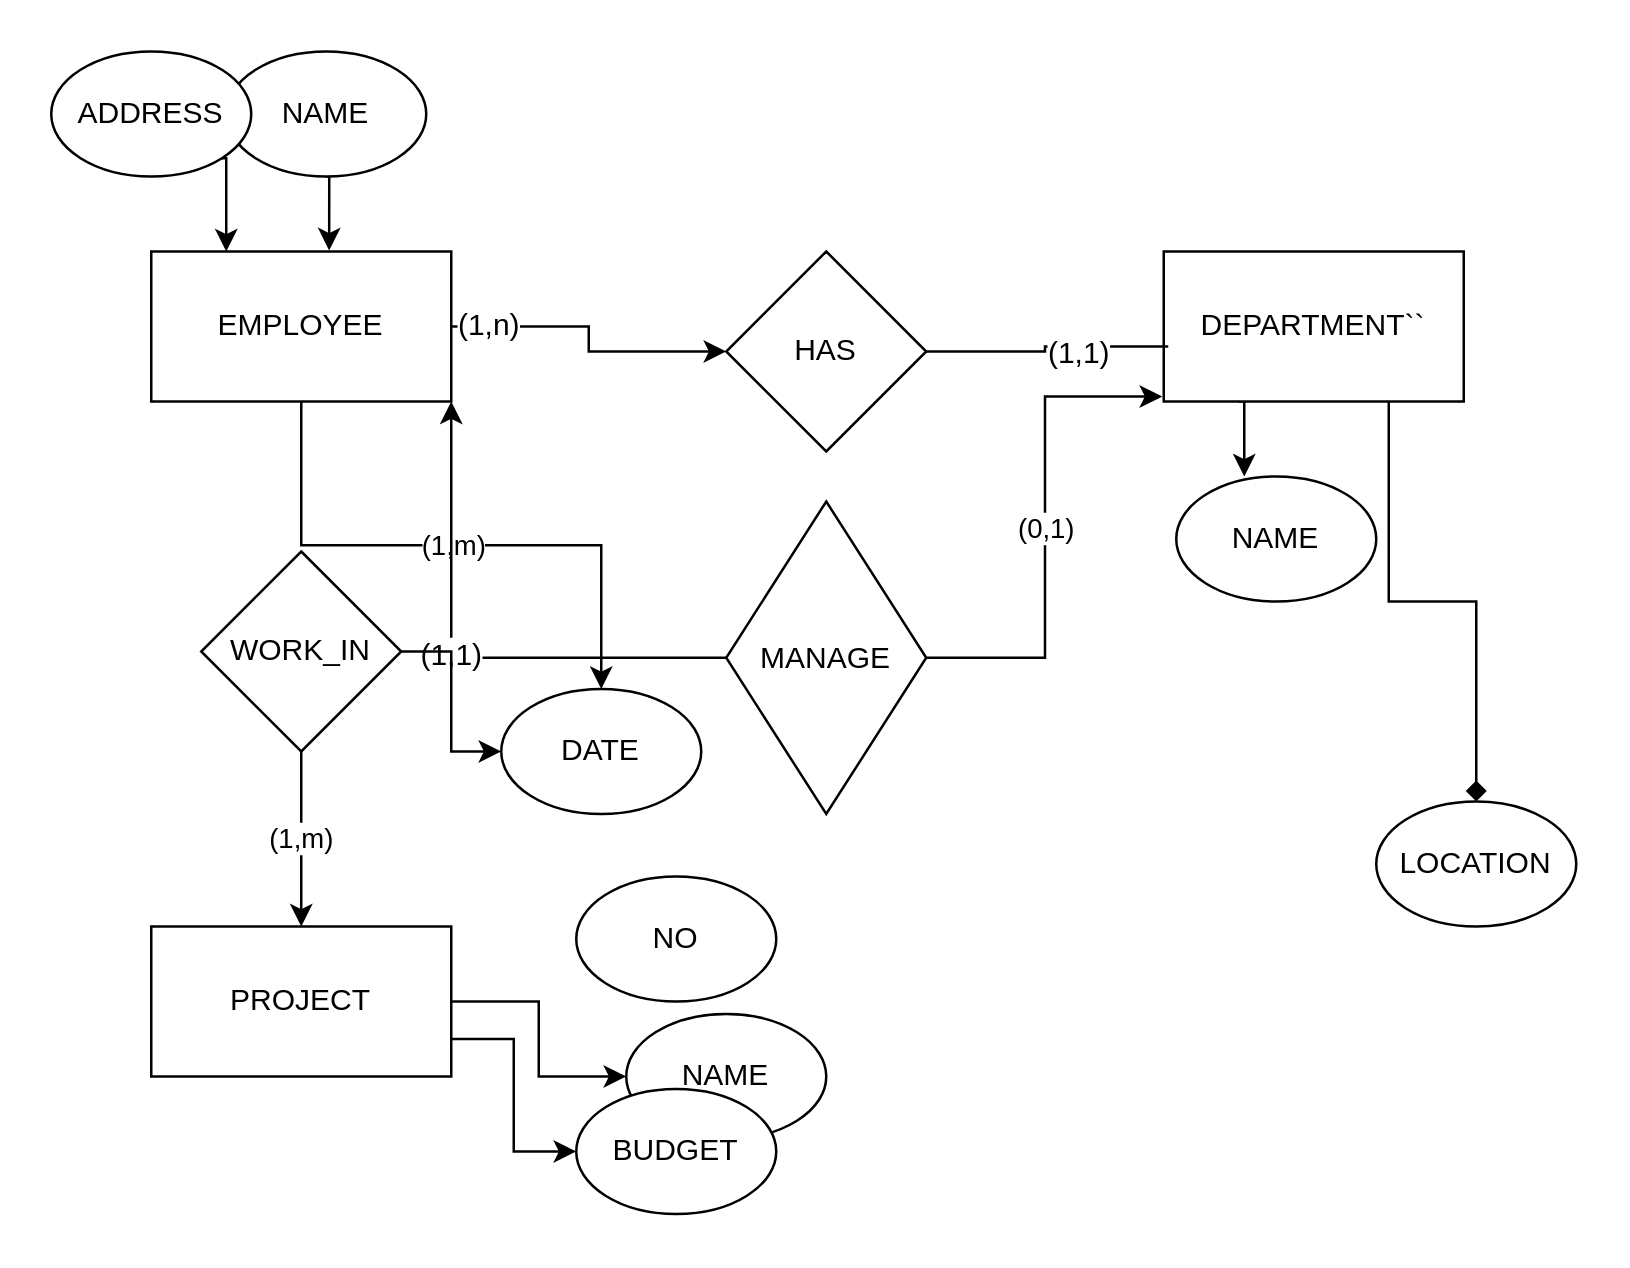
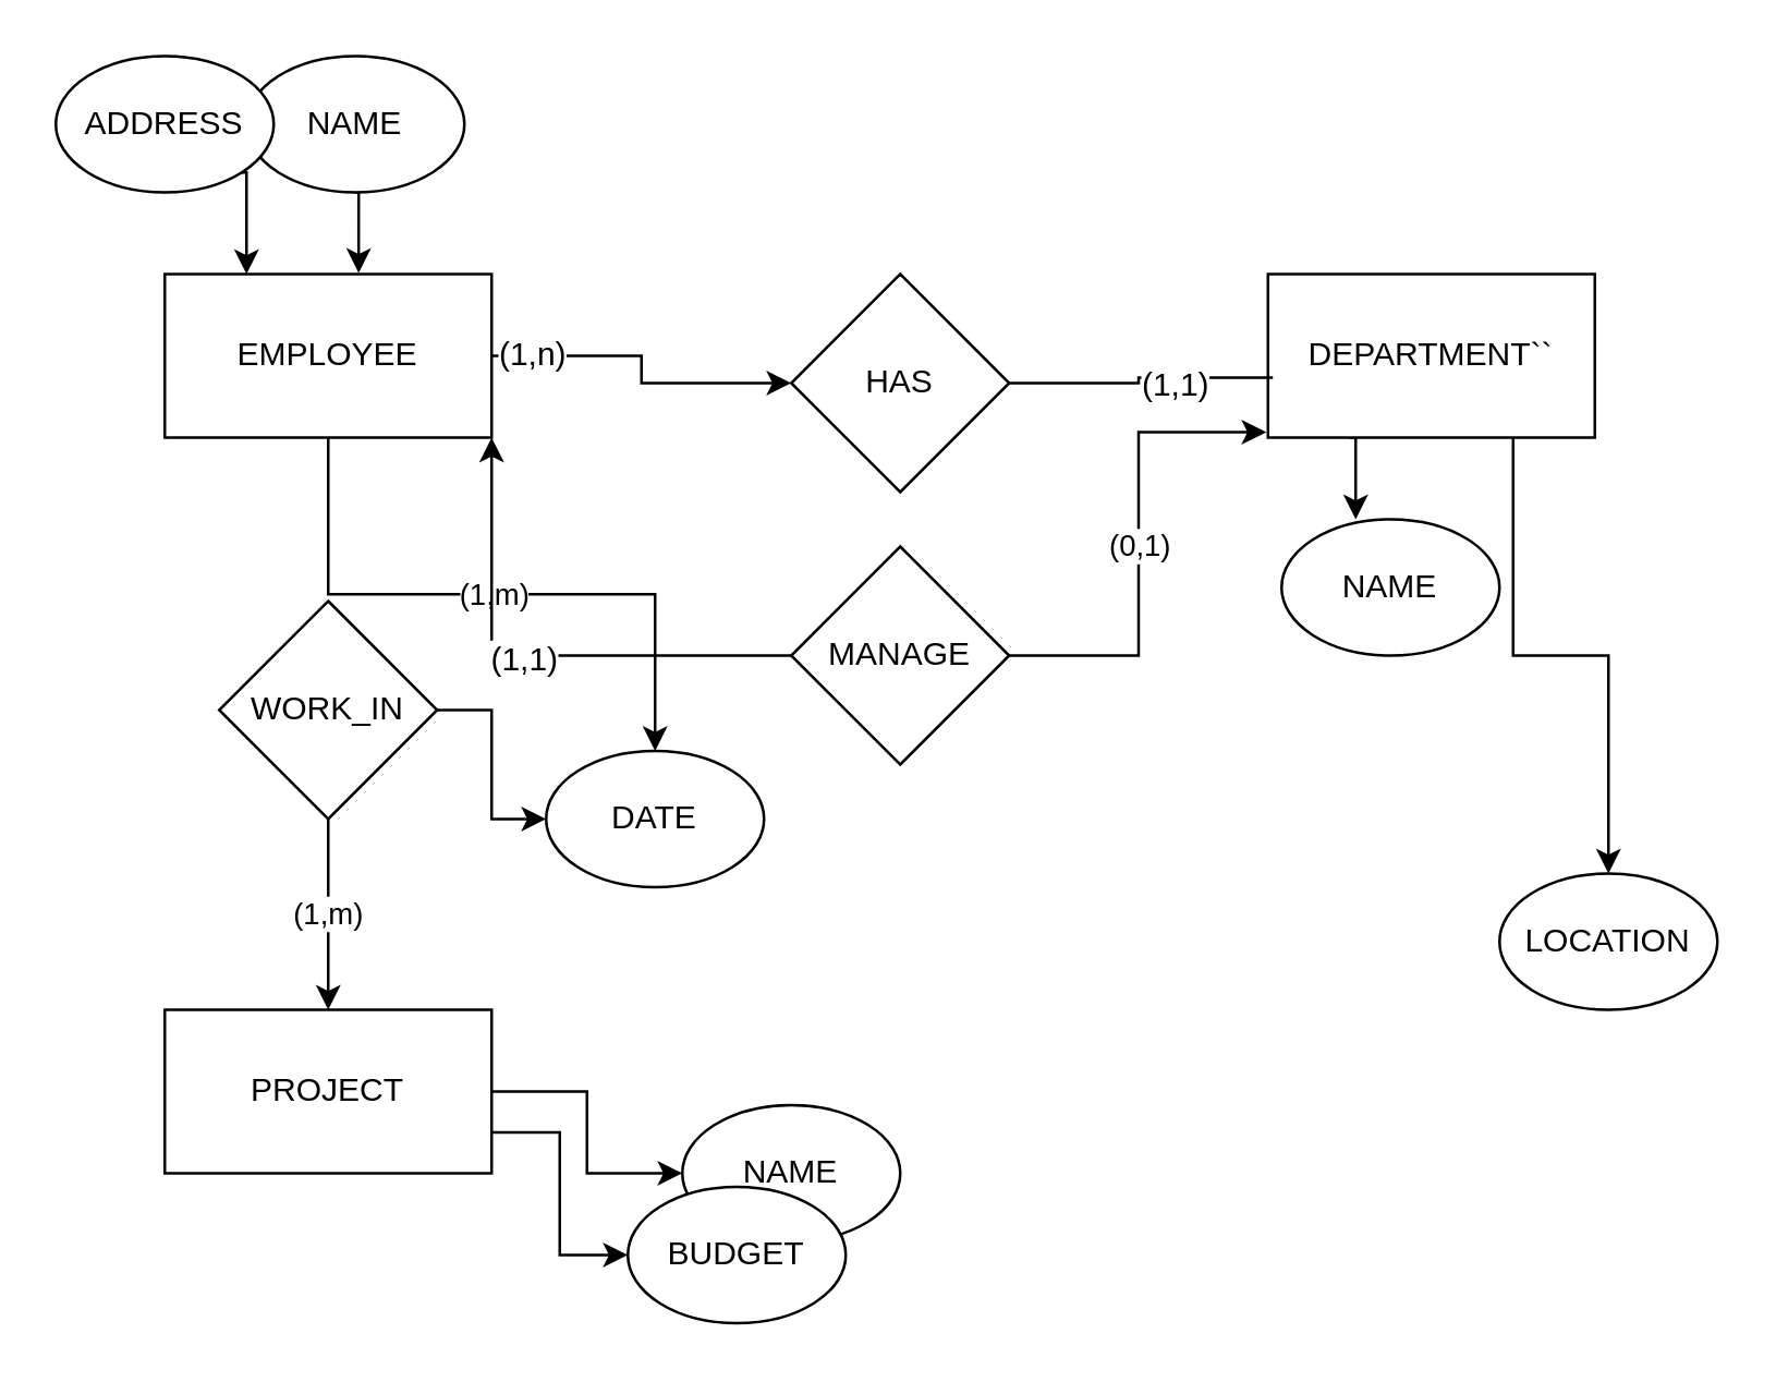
  <mxCell id="0" />
  <mxCell id="1" parent="0" />
  <mxCell id="2" style="edgeStyle=orthogonalEdgeStyle;rounded=0;orthogonalLoop=1;jettySize=auto;html=1;exitX=1;exitY=0.5;exitDx=0;exitDy=0;entryX=0;entryY=0.5;entryDx=0;entryDy=0;" edge="1" parent="1" source="5" target="14"><mxGeometry relative="1" as="geometry" /></mxCell>
  <mxCell id="3" value="(1,n)" style="text;html=1;resizable=0;points=[];align=center;verticalAlign=middle;labelBackgroundColor=#ffffff;" vertex="1" connectable="0" parent="2"><mxGeometry x="-0.773" y="1" relative="1" as="geometry"><mxPoint as="offset" /></mxGeometry></mxCell>
  <mxCell id="4" value="(1,m)" style="edgeStyle=orthogonalEdgeStyle;rounded=0;orthogonalLoop=1;jettySize=auto;html=1;exitX=0.5;exitY=1;exitDx=0;exitDy=0;" edge="1" parent="1" source="5" target="28"><mxGeometry relative="1" as="geometry" /></mxCell>
  <mxCell id="5" value="EMPLOYEE" style="rounded=0;whiteSpace=wrap;html=1;" vertex="1" parent="1"><mxGeometry x="60" y="100" width="120" height="60" as="geometry" /></mxCell>
  <mxCell id="6" style="edgeStyle=orthogonalEdgeStyle;rounded=0;orthogonalLoop=1;jettySize=auto;html=1;exitX=0.25;exitY=1;exitDx=0;exitDy=0;entryX=0.34;entryY=0;entryDx=0;entryDy=0;entryPerimeter=0;" edge="1" parent="1" source="8" target="26"><mxGeometry relative="1" as="geometry" /></mxCell>
- <mxCell id="7" style="edgeStyle=orthogonalEdgeStyle;rounded=0;orthogonalLoop=1;jettySize=auto;html=1;exitX=0.75;exitY=1;exitDx=0;exitDy=0;endArrow=diamond;" edge="1" parent="1" source="8" target="27"><mxGeometry relative="1" as="geometry" /></mxCell>
+ <mxCell id="7" style="edgeStyle=orthogonalEdgeStyle;rounded=0;orthogonalLoop=1;jettySize=auto;html=1;exitX=0.75;exitY=1;exitDx=0;exitDy=0;" edge="1" parent="1" source="8" target="27"><mxGeometry relative="1" as="geometry" /></mxCell>
  <mxCell id="8" value="DEPARTMENT``" style="rounded=0;whiteSpace=wrap;html=1;" vertex="1" parent="1"><mxGeometry x="465" y="100" width="120" height="60" as="geometry" /></mxCell>
  <mxCell id="9" style="edgeStyle=orthogonalEdgeStyle;rounded=0;orthogonalLoop=1;jettySize=auto;html=1;exitX=1;exitY=0.5;exitDx=0;exitDy=0;" edge="1" parent="1" source="11" target="30"><mxGeometry relative="1" as="geometry" /></mxCell>
  <mxCell id="10" style="edgeStyle=orthogonalEdgeStyle;rounded=0;orthogonalLoop=1;jettySize=auto;html=1;exitX=1;exitY=0.75;exitDx=0;exitDy=0;entryX=0;entryY=0.5;entryDx=0;entryDy=0;" edge="1" parent="1" source="11" target="31"><mxGeometry relative="1" as="geometry" /></mxCell>
  <mxCell id="11" value="PROJECT" style="rounded=0;whiteSpace=wrap;html=1;" vertex="1" parent="1"><mxGeometry x="60" y="370" width="120" height="60" as="geometry" /></mxCell>
  <mxCell id="12" style="edgeStyle=orthogonalEdgeStyle;rounded=0;orthogonalLoop=1;jettySize=auto;html=1;exitX=1;exitY=0.5;exitDx=0;exitDy=0;entryX=0.015;entryY=0.633;entryDx=0;entryDy=0;entryPerimeter=0;endArrow=none;" edge="1" parent="1" source="14" target="8"><mxGeometry relative="1" as="geometry" /></mxCell>
  <mxCell id="13" value="(1,1)" style="text;html=1;resizable=0;points=[];align=center;verticalAlign=middle;labelBackgroundColor=#ffffff;" vertex="1" connectable="0" parent="12"><mxGeometry x="0.265" y="-3" relative="1" as="geometry"><mxPoint as="offset" /></mxGeometry></mxCell>
  <mxCell id="14" value="HAS" style="rhombus;whiteSpace=wrap;html=1;" vertex="1" parent="1"><mxGeometry x="290" y="100" width="80" height="80" as="geometry" /></mxCell>
  <mxCell id="15" style="edgeStyle=orthogonalEdgeStyle;rounded=0;orthogonalLoop=1;jettySize=auto;html=1;exitX=0;exitY=0.5;exitDx=0;exitDy=0;entryX=1;entryY=1;entryDx=0;entryDy=0;entryPerimeter=0;" edge="1" parent="1" source="18" target="5"><mxGeometry relative="1" as="geometry" /></mxCell>
  <mxCell id="16" value="(1,1)" style="text;html=1;resizable=0;points=[];align=center;verticalAlign=middle;labelBackgroundColor=#ffffff;" vertex="1" connectable="0" parent="15"><mxGeometry x="0.046" y="1" relative="1" as="geometry"><mxPoint as="offset" /></mxGeometry></mxCell>
  <mxCell id="17" value="(0,1)" style="edgeStyle=orthogonalEdgeStyle;rounded=0;orthogonalLoop=1;jettySize=auto;html=1;exitX=1;exitY=0.5;exitDx=0;exitDy=0;entryX=-0.005;entryY=0.967;entryDx=0;entryDy=0;entryPerimeter=0;" edge="1" parent="1" source="18" target="8"><mxGeometry relative="1" as="geometry" /></mxCell>
- <mxCell id="18" value="MANAGE" style="rhombus;whiteSpace=wrap;html=1;" vertex="1" parent="1"><mxGeometry x="290" y="200" width="80" height="125" as="geometry" /></mxCell>
+ <mxCell id="18" value="MANAGE" style="rhombus;whiteSpace=wrap;html=1;" vertex="1" parent="1"><mxGeometry x="290" y="200" width="80" height="80" as="geometry" /></mxCell>
  <mxCell id="19" value="(1,m)" style="edgeStyle=orthogonalEdgeStyle;rounded=0;orthogonalLoop=1;jettySize=auto;html=1;exitX=0.5;exitY=1;exitDx=0;exitDy=0;entryX=0.5;entryY=0;entryDx=0;entryDy=0;" edge="1" parent="1" source="21" target="11"><mxGeometry relative="1" as="geometry" /></mxCell>
  <mxCell id="20" style="edgeStyle=orthogonalEdgeStyle;rounded=0;orthogonalLoop=1;jettySize=auto;html=1;exitX=1;exitY=0.5;exitDx=0;exitDy=0;entryX=0;entryY=0.5;entryDx=0;entryDy=0;" edge="1" parent="1" source="21" target="28"><mxGeometry relative="1" as="geometry" /></mxCell>
  <mxCell id="21" value="WORK_IN" style="rhombus;whiteSpace=wrap;html=1;" vertex="1" parent="1"><mxGeometry x="80" y="220" width="80" height="80" as="geometry" /></mxCell>
  <mxCell id="22" style="edgeStyle=orthogonalEdgeStyle;rounded=0;orthogonalLoop=1;jettySize=auto;html=1;exitX=0.5;exitY=1;exitDx=0;exitDy=0;entryX=0.593;entryY=-0.007;entryDx=0;entryDy=0;entryPerimeter=0;" edge="1" parent="1" source="23" target="5"><mxGeometry relative="1" as="geometry" /></mxCell>
  <mxCell id="23" value="NAME" style="ellipse;whiteSpace=wrap;html=1;" vertex="1" parent="1"><mxGeometry x="90" y="20" width="80" height="50" as="geometry" /></mxCell>
  <mxCell id="24" style="edgeStyle=orthogonalEdgeStyle;rounded=0;orthogonalLoop=1;jettySize=auto;html=1;exitX=1;exitY=1;exitDx=0;exitDy=0;entryX=0.25;entryY=0;entryDx=0;entryDy=0;" edge="1" parent="1" source="25" target="5"><mxGeometry relative="1" as="geometry" /></mxCell>
  <mxCell id="25" value="ADDRESS&lt;span style=&quot;font-family: &amp;#34;helvetica&amp;#34; , &amp;#34;arial&amp;#34; , sans-serif ; font-size: 0px ; white-space: nowrap&quot;&gt;%3CmxGraphModel%3E%3Croot%3E%3CmxCell%20id%3D%220%22%2F%3E%3CmxCell%20id%3D%221%22%20parent%3D%220%22%2F%3E%3CmxCell%20id%3D%222%22%20value%3D%22NAME%22%20style%3D%22ellipse%3BwhiteSpace%3Dwrap%3Bhtml%3D1%3B%22%20vertex%3D%221%22%20parent%3D%221%22%3E%3CmxGeometry%20x%3D%2220%22%20y%3D%22370%22%20width%3D%2280%22%20height%3D%2250%22%20as%3D%22geometry%22%2F%3E%3C%2FmxCell%3E%3C%2Froot%3E%3C%2FmxGraphModel%3E&lt;/span&gt;" style="ellipse;whiteSpace=wrap;html=1;" vertex="1" parent="1"><mxGeometry x="20" y="20" width="80" height="50" as="geometry" /></mxCell>
  <mxCell id="26" value="NAME" style="ellipse;whiteSpace=wrap;html=1;" vertex="1" parent="1"><mxGeometry x="470" y="190" width="80" height="50" as="geometry" /></mxCell>
  <mxCell id="27" value="LOCATION" style="ellipse;whiteSpace=wrap;html=1;" vertex="1" parent="1"><mxGeometry x="550" y="320" width="80" height="50" as="geometry" /></mxCell>
  <mxCell id="28" value="DATE" style="ellipse;whiteSpace=wrap;html=1;" vertex="1" parent="1"><mxGeometry x="200" y="275" width="80" height="50" as="geometry" /></mxCell>
- <mxCell id="29" value="NO" style="ellipse;whiteSpace=wrap;html=1;" vertex="1" parent="1"><mxGeometry x="230" y="350" width="80" height="50" as="geometry" /></mxCell>
  <mxCell id="30" value="NAME" style="ellipse;whiteSpace=wrap;html=1;" vertex="1" parent="1"><mxGeometry x="250" y="405" width="80" height="50" as="geometry" /></mxCell>
  <mxCell id="31" value="BUDGET" style="ellipse;whiteSpace=wrap;html=1;" vertex="1" parent="1"><mxGeometry x="230" y="435" width="80" height="50" as="geometry" /></mxCell>
